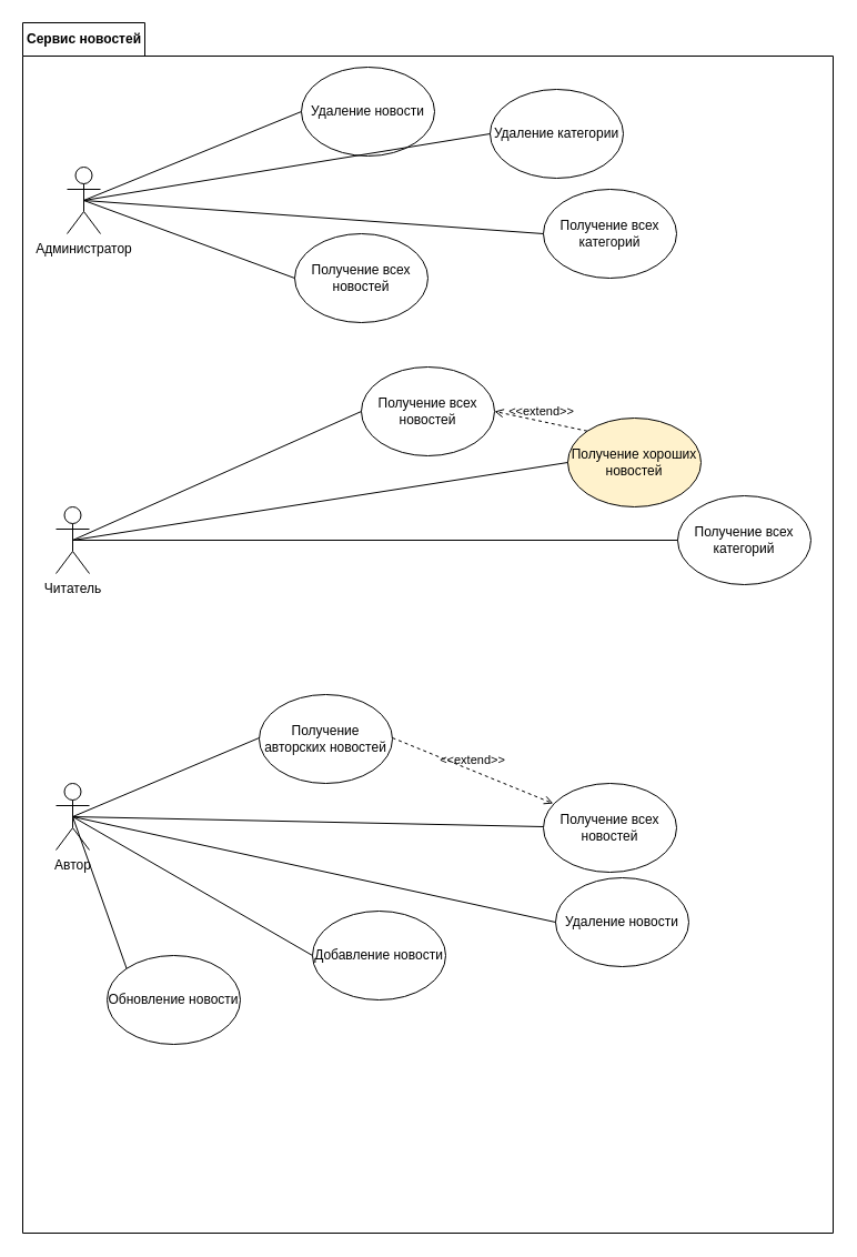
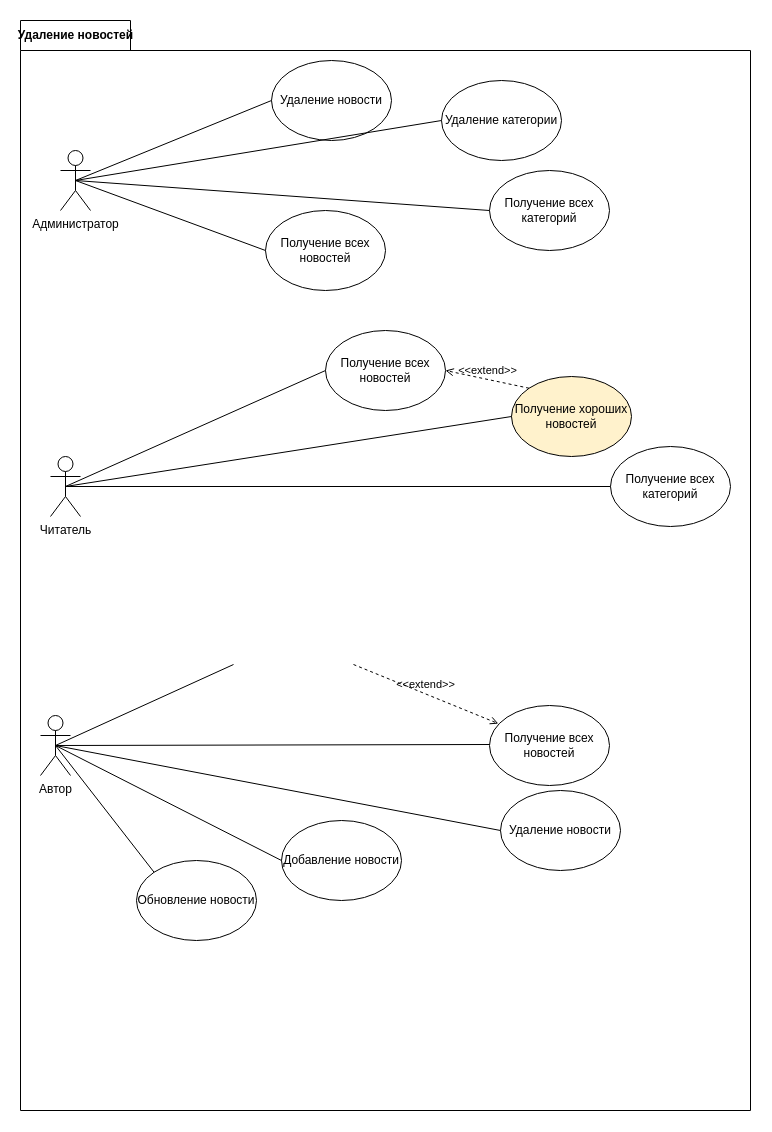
  <mxCell id="0" />
  <mxCell id="1" parent="0" />
- <mxCell id="2" value="Сервис новостей" style="shape=folder;fontStyle=1;tabWidth=110;tabHeight=30;tabPosition=left;html=1;boundedLbl=1;labelInHeader=1;container=1;collapsible=0;recursiveResize=0;" vertex="1" parent="1"><mxGeometry x="20" y="20" width="730" height="1090" as="geometry" /></mxCell>
+ <mxCell id="2" value="Удаление новостей" style="shape=folder;fontStyle=1;tabWidth=110;tabHeight=30;tabPosition=left;html=1;boundedLbl=1;labelInHeader=1;container=1;collapsible=0;recursiveResize=0;" vertex="1" parent="1"><mxGeometry x="20" y="20" width="730" height="1090" as="geometry" /></mxCell>
  <mxCell id="3" value="Администратор" style="shape=umlActor;verticalLabelPosition=bottom;verticalAlign=top;html=1;outlineConnect=0;" vertex="1" parent="2"><mxGeometry x="40" y="130" width="30" height="60" as="geometry" /></mxCell>
  <mxCell id="4" value="Получение всех категорий" style="ellipse;whiteSpace=wrap;html=1;" vertex="1" parent="2"><mxGeometry x="469" y="150" width="120" height="80" as="geometry" /></mxCell>
  <mxCell id="5" value="" style="endArrow=none;html=1;exitX=0.5;exitY=0.5;exitDx=0;exitDy=0;exitPerimeter=0;entryX=0;entryY=0.5;entryDx=0;entryDy=0;" edge="1" parent="2" source="3" target="4"><mxGeometry width="50" height="50" relative="1" as="geometry"><mxPoint x="150" y="220" as="sourcePoint" /><mxPoint x="200" y="170" as="targetPoint" /></mxGeometry></mxCell>
  <mxCell id="6" value="Удаление категории" style="ellipse;whiteSpace=wrap;html=1;" vertex="1" parent="2"><mxGeometry x="421" y="60" width="120" height="80" as="geometry" /></mxCell>
  <mxCell id="7" value="Читатель" style="shape=umlActor;verticalLabelPosition=bottom;verticalAlign=top;html=1;outlineConnect=0;" vertex="1" parent="2"><mxGeometry x="30" y="436" width="30" height="60" as="geometry" /></mxCell>
  <mxCell id="8" value="Получение всех новостей" style="ellipse;whiteSpace=wrap;html=1;" vertex="1" parent="2"><mxGeometry x="245" y="190" width="120" height="80" as="geometry" /></mxCell>
  <mxCell id="9" value="Удаление новости" style="ellipse;whiteSpace=wrap;html=1;" vertex="1" parent="2"><mxGeometry x="251" y="40" width="120" height="80" as="geometry" /></mxCell>
  <mxCell id="10" value="" style="endArrow=none;html=1;exitX=0.5;exitY=0.5;exitDx=0;exitDy=0;exitPerimeter=0;entryX=0;entryY=0.5;entryDx=0;entryDy=0;" edge="1" parent="2" source="3" target="6"><mxGeometry width="50" height="50" relative="1" as="geometry"><mxPoint x="300" y="350" as="sourcePoint" /><mxPoint x="350" y="300" as="targetPoint" /></mxGeometry></mxCell>
  <mxCell id="11" value="" style="endArrow=none;html=1;exitX=0.5;exitY=0.5;exitDx=0;exitDy=0;exitPerimeter=0;entryX=0;entryY=0.5;entryDx=0;entryDy=0;" edge="1" parent="2" source="3" target="8"><mxGeometry width="50" height="50" relative="1" as="geometry"><mxPoint x="300" y="350" as="sourcePoint" /><mxPoint x="10" y="110" as="targetPoint" /></mxGeometry></mxCell>
  <mxCell id="12" value="" style="endArrow=none;html=1;exitX=0.5;exitY=0.5;exitDx=0;exitDy=0;exitPerimeter=0;entryX=0;entryY=0.5;entryDx=0;entryDy=0;" edge="1" parent="2" source="3" target="9"><mxGeometry width="50" height="50" relative="1" as="geometry"><mxPoint x="300" y="350" as="sourcePoint" /><mxPoint x="272" y="42" as="targetPoint" /></mxGeometry></mxCell>
  <mxCell id="13" value="Получение хороших новостей" style="ellipse;whiteSpace=wrap;html=1;fillColor=#fff2cc;" vertex="1" parent="2"><mxGeometry x="491" y="356" width="120" height="80" as="geometry" /></mxCell>
  <mxCell id="14" value="" style="endArrow=none;html=1;exitX=0.5;exitY=0.5;exitDx=0;exitDy=0;exitPerimeter=0;entryX=0;entryY=0.5;entryDx=0;entryDy=0;" edge="1" parent="2" source="7" target="13"><mxGeometry width="50" height="50" relative="1" as="geometry"><mxPoint x="341" y="350" as="sourcePoint" /><mxPoint x="391" y="300" as="targetPoint" /></mxGeometry></mxCell>
  <mxCell id="15" value="&amp;lt;&amp;lt;extend&amp;gt;&amp;gt;" style="html=1;verticalAlign=bottom;labelBackgroundColor=none;endArrow=open;endFill=0;dashed=1;exitX=0;exitY=0;exitDx=0;exitDy=0;entryX=1;entryY=0.5;entryDx=0;entryDy=0;" edge="1" parent="2" source="13" target="28"><mxGeometry width="160" relative="1" as="geometry"><mxPoint x="161" y="490" as="sourcePoint" /><mxPoint x="321" y="490" as="targetPoint" /></mxGeometry></mxCell>
- <mxCell id="16" value="Автор" style="shape=umlActor;verticalLabelPosition=bottom;verticalAlign=top;html=1;outlineConnect=0;" vertex="1" parent="2"><mxGeometry x="30" y="685" width="30" height="60" as="geometry" /></mxCell>
- <mxCell id="17" value="Получение авторских новостей" style="ellipse;whiteSpace=wrap;html=1;" vertex="1" parent="2"><mxGeometry x="213" y="605" width="120" height="80" as="geometry" /></mxCell>
+ <mxCell id="16" value="Автор" style="shape=umlActor;verticalLabelPosition=bottom;verticalAlign=top;html=1;outlineConnect=0;" vertex="1" parent="2"><mxGeometry x="20" y="695" width="30" height="60" as="geometry" /></mxCell>
  <mxCell id="18" value="Получение всех новостей" style="ellipse;whiteSpace=wrap;html=1;" vertex="1" parent="2"><mxGeometry x="469" y="685" width="120" height="80" as="geometry" /></mxCell>
  <mxCell id="19" value="Удаление новости" style="ellipse;whiteSpace=wrap;html=1;" vertex="1" parent="2"><mxGeometry x="480" y="770" width="120" height="80" as="geometry" /></mxCell>
  <mxCell id="20" value="Добавление новости" style="ellipse;whiteSpace=wrap;html=1;" vertex="1" parent="2"><mxGeometry x="261" y="800" width="120" height="80" as="geometry" /></mxCell>
- <mxCell id="21" value="Обновление новости" style="ellipse;whiteSpace=wrap;html=1;" vertex="1" parent="2"><mxGeometry x="76" y="840" width="120" height="80" as="geometry" /></mxCell>
+ <mxCell id="21" value="Обновление новости" style="ellipse;whiteSpace=wrap;html=1;" vertex="1" parent="2"><mxGeometry x="116" y="840" width="120" height="80" as="geometry" /></mxCell>
  <mxCell id="22" value="" style="endArrow=none;html=1;exitX=0.5;exitY=0.5;exitDx=0;exitDy=0;exitPerimeter=0;entryX=0;entryY=0;entryDx=0;entryDy=0;" edge="1" source="16" target="21" parent="2"><mxGeometry width="50" height="50" relative="1" as="geometry"><mxPoint x="189" y="3660" as="sourcePoint" /><mxPoint x="239" y="3610" as="targetPoint" /></mxGeometry></mxCell>
  <mxCell id="23" value="" style="endArrow=none;html=1;exitX=0.5;exitY=0.5;exitDx=0;exitDy=0;exitPerimeter=0;entryX=0;entryY=0.5;entryDx=0;entryDy=0;" edge="1" source="16" target="20" parent="2"><mxGeometry width="50" height="50" relative="1" as="geometry"><mxPoint x="189" y="3660" as="sourcePoint" /><mxPoint x="239" y="3610" as="targetPoint" /></mxGeometry></mxCell>
  <mxCell id="24" value="" style="endArrow=none;html=1;exitX=0.5;exitY=0.5;exitDx=0;exitDy=0;exitPerimeter=0;entryX=0;entryY=0.5;entryDx=0;entryDy=0;" edge="1" source="16" target="19" parent="2"><mxGeometry width="50" height="50" relative="1" as="geometry"><mxPoint x="216" y="3680" as="sourcePoint" /><mxPoint x="266" y="3630" as="targetPoint" /></mxGeometry></mxCell>
  <mxCell id="25" value="" style="endArrow=none;html=1;entryX=0;entryY=0.5;entryDx=0;entryDy=0;exitX=0.5;exitY=0.5;exitDx=0;exitDy=0;exitPerimeter=0;" edge="1" parent="2" source="16"><mxGeometry width="50" height="50" relative="1" as="geometry"><mxPoint x="61" y="714" as="sourcePoint" /><mxPoint x="469" y="724" as="targetPoint" /></mxGeometry></mxCell>
  <mxCell id="26" value="" style="endArrow=none;html=1;exitX=0.5;exitY=0.5;exitDx=0;exitDy=0;exitPerimeter=0;entryX=0;entryY=0.5;entryDx=0;entryDy=0;" edge="1" parent="2" source="16"><mxGeometry width="50" height="50" relative="1" as="geometry"><mxPoint x="61" y="714" as="sourcePoint" /><mxPoint x="213" y="644" as="targetPoint" /></mxGeometry></mxCell>
  <mxCell id="27" value="&amp;lt;&amp;lt;extend&amp;gt;&amp;gt;" style="html=1;verticalAlign=bottom;labelBackgroundColor=none;endArrow=open;endFill=0;dashed=1;exitX=1;exitY=0.5;exitDx=0;exitDy=0;" edge="1" parent="2"><mxGeometry width="160" relative="1" as="geometry"><mxPoint x="333" y="644" as="sourcePoint" /><mxPoint x="477.829" y="703.114" as="targetPoint" /></mxGeometry></mxCell>
  <mxCell id="28" value="Получение всех новостей" style="ellipse;whiteSpace=wrap;html=1;" vertex="1" parent="2"><mxGeometry x="305" y="310" width="120" height="80" as="geometry" /></mxCell>
  <mxCell id="29" value="" style="endArrow=none;html=1;exitX=0.5;exitY=0.5;exitDx=0;exitDy=0;exitPerimeter=0;entryX=0;entryY=0.5;entryDx=0;entryDy=0;" edge="1" parent="2" source="7" target="28"><mxGeometry width="50" height="50" relative="1" as="geometry"><mxPoint x="130" y="446" as="sourcePoint" /><mxPoint x="460" y="346" as="targetPoint" /></mxGeometry></mxCell>
  <mxCell id="30" value="Получение всех категорий" style="ellipse;whiteSpace=wrap;html=1;" vertex="1" parent="2"><mxGeometry x="590" y="426" width="120" height="80" as="geometry" /></mxCell>
  <mxCell id="31" value="" style="endArrow=none;html=1;exitX=0.5;exitY=0.5;exitDx=0;exitDy=0;exitPerimeter=0;entryX=0;entryY=0.5;entryDx=0;entryDy=0;" edge="1" parent="2" source="7" target="30"><mxGeometry width="50" height="50" relative="1" as="geometry"><mxPoint x="330" y="420" as="sourcePoint" /><mxPoint x="380" y="370" as="targetPoint" /></mxGeometry></mxCell>
